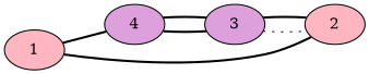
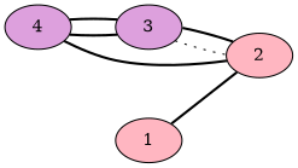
  graph {
    beautify=true
    rankdir=LR
    node [fillcolor=plum style=filled]
    edge [style=bold]
    4
    1 [fillcolor=lightpink]
    2 [fillcolor=lightpink]
    3
    4 -- 3
-   1 -- 4
+   2 -- 4
    1 -- 2
    2 -- 3
    3 -- 4
    3 -- 2 [style=dotted]
  }
